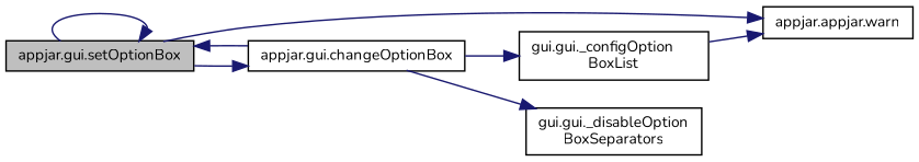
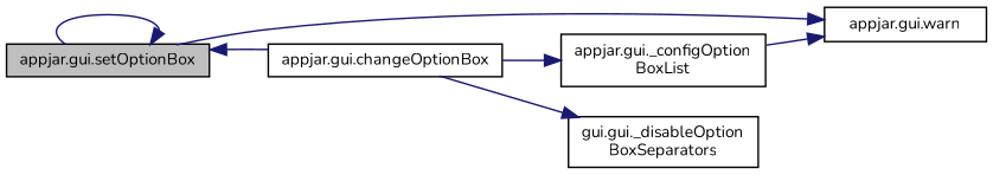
  digraph {
    fontname=Nunito
    rankdir=LR
    node [color=black fillcolor=white fontname=Nunito fontsize=10 shape=record style=filled]
    edge [color=midnightblue fontname=Nunito fontsize=10 labelfontname=Helvetica labelfontsize=10 style=solid]
    n1 [fillcolor=grey75 fontcolor=black height=0.2 label="appjar.gui.setOptionBox" width=0.4]
-   n2 [height=0.2 label="appjar.appjar.warn" width=0.4]
+   n2 [height=0.2 label="appjar.gui.warn" width=0.4]
    n3 [height=0.2 label="appjar.gui.changeOptionBox" width=0.4]
-   n4 [height=0.2 label="gui.gui._configOption\lBoxList" width=0.4]
+   n4 [height=0.2 label="appjar.gui._configOption\lBoxList" width=0.4]
    n5 [height=0.2 label="gui.gui._disableOption\lBoxSeparators" width=0.4]
    n1 -> n1
    n1 -> n2
-   n1 -> n3
    n3 -> n1
    n3 -> n4
    n3 -> n5
    n4 -> n2
  }
